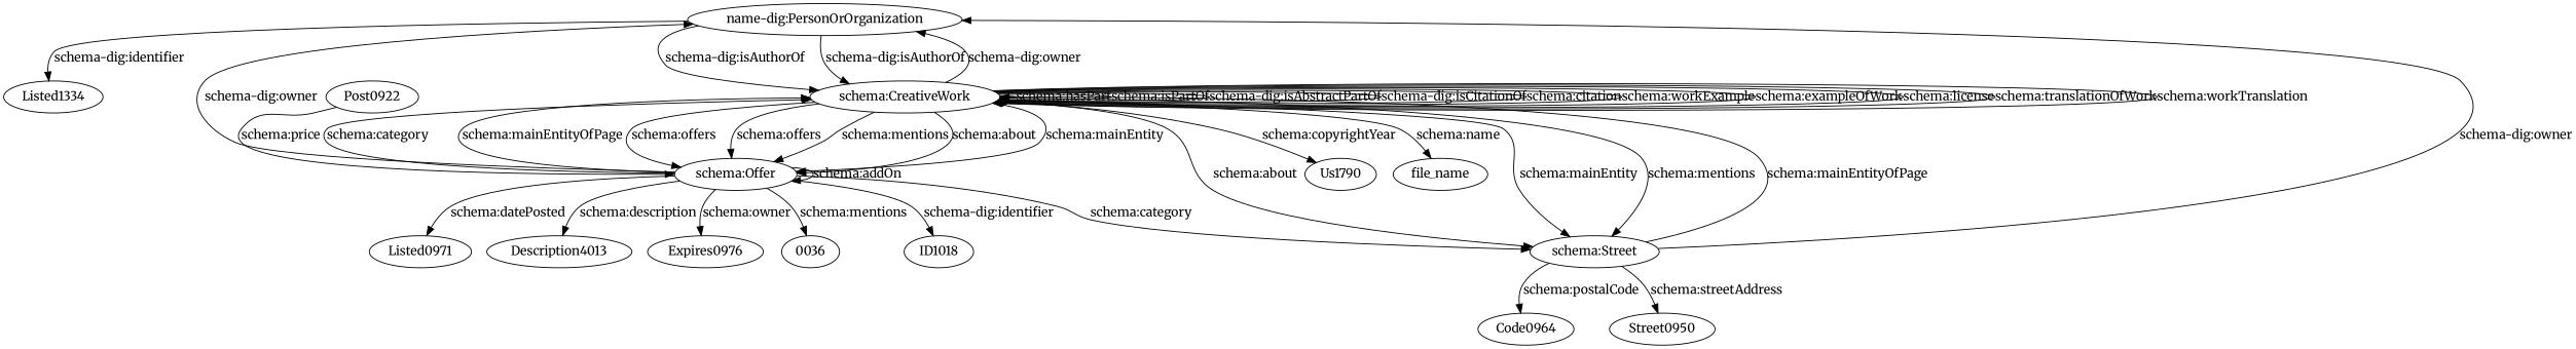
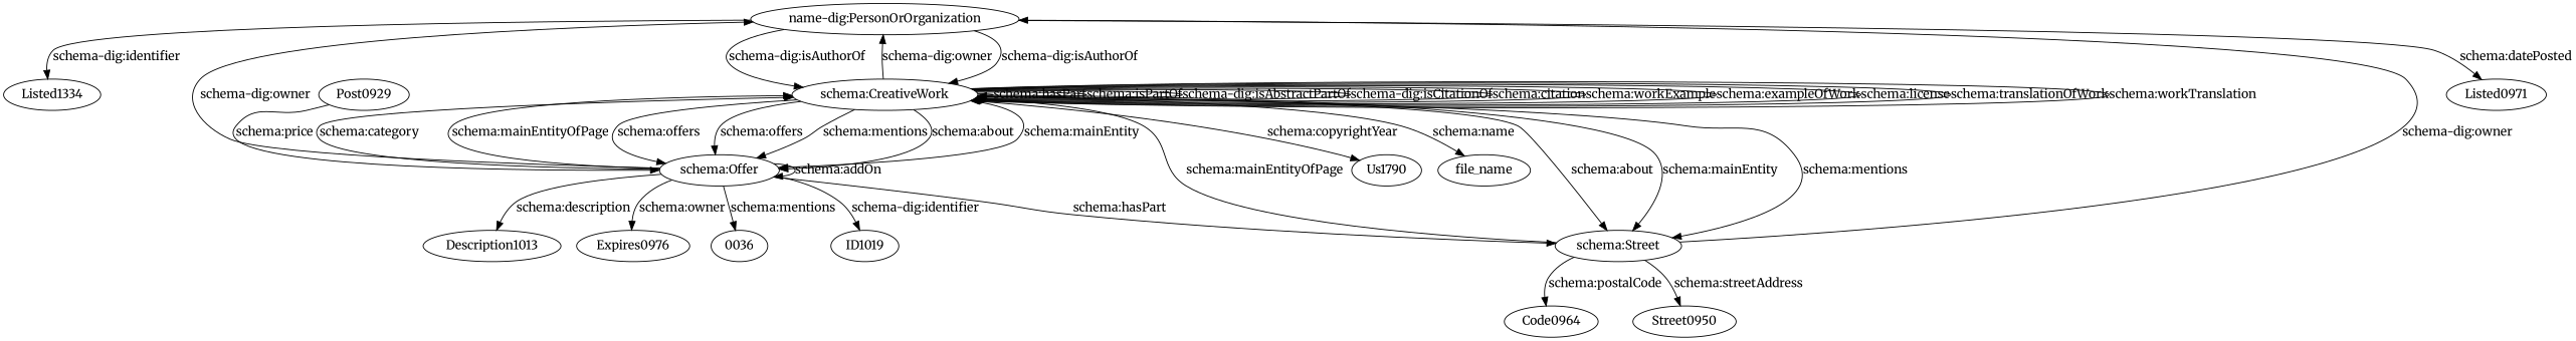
  digraph {
    fontname=Merriweather
    node [fontname=Merriweather type=attribute_name]
    edge [fontname=Merriweather type=inherited weight=4]
    n1 [label=Listed1334]
    n2 [label="name-dig:PersonOrOrganization" type=class_uri]
    n3 [label="schema:CreativeWork" type=class_uri]
    n4 [label=Us1790]
    n5 [label=file_name]
    n6 [label="schema:Offer" type=class_uri]
    n7 [label="schema:Street" type=class_uri]
-   n8 [label=ID1018]
+   n8 [label=ID1019]
    n9 [label=Listed0971]
-   n10 [label=Description4013]
+   n10 [label=Description1013]
    n11 [label=Expires0976]
    n12 [label=0036]
    n13 [label=Code0964]
    n14 [label=Street0950]
-   n15 [label=Post0922]
+   n15 [label=Post0929]
    n2 -> n1 [label="schema-dig:identifier" type=st_property_uri weight=""]
    n2 -> n3 [label="schema-dig:isAuthorOf" type=direct_property_uri weight=1]
    n2 -> n3 [label="schema-dig:isAuthorOf"]
    n3 -> n2 [label="schema-dig:owner"]
    n3 -> n3 [label="schema:hasPart" type=direct_property_uri weight=1]
    n3 -> n3 [label="schema:isPartOf" type=direct_property_uri weight=1]
    n3 -> n3 [label="schema-dig:isAbstractPartOf" type=direct_property_uri weight=1]
    n3 -> n3 [label="schema-dig:isCitationOf" type=direct_property_uri weight=1]
    n3 -> n3 [label="schema:citation" type=direct_property_uri weight=1]
    n3 -> n3 [label="schema:workExample" type=direct_property_uri weight=1]
    n3 -> n3 [label="schema:exampleOfWork" type=direct_property_uri weight=1]
    n3 -> n3 [label="schema:license" type=direct_property_uri weight=1]
    n3 -> n3 [label="schema:translationOfWork" type=direct_property_uri weight=1]
    n3 -> n3 [label="schema:workTranslation" type=direct_property_uri weight=1]
    n3 -> n4 [label="schema:copyrightYear" type=st_property_uri weight=""]
    n3 -> n5 [label="schema:name" type=st_property_uri weight=""]
    n3 -> n6 [label="schema:offers" type=direct_property_uri weight=1]
    n3 -> n6 [label="schema:offers"]
    n3 -> n6 [label="schema:mentions"]
    n3 -> n6 [label="schema:about"]
    n3 -> n6 [label="schema:mainEntity"]
    n3 -> n7 [label="schema:mentions"]
    n3 -> n7 [label="schema:about"]
    n3 -> n7 [label="schema:mainEntity"]
    n6 -> n2 [label="schema-dig:owner"]
    n6 -> n3 [label="schema:category"]
    n6 -> n3 [label="schema:mainEntityOfPage"]
    n6 -> n6 [label="schema:addOn" type=direct_property_uri weight=1]
-   n6 -> n7 [label="schema:category"]
+   n6 -> n7 [label="schema:hasPart"]
    n6 -> n8 [label="schema-dig:identifier" type=st_property_uri weight=""]
-   n6 -> n9 [label="schema:datePosted" type=st_property_uri weight=""]
+   n2 -> n9 [label="schema:datePosted" type=st_property_uri weight=""]
    n6 -> n10 [label="schema:description" type=st_property_uri weight=""]
    n6 -> n11 [label="schema:owner" type=st_property_uri weight=""]
    n6 -> n12 [label="schema:mentions" type=st_property_uri weight=""]
    n7 -> n2 [label="schema-dig:owner"]
    n7 -> n3 [label="schema:mainEntityOfPage"]
    n7 -> n13 [label="schema:postalCode" type=st_property_uri weight=""]
    n7 -> n14 [label="schema:streetAddress" type=st_property_uri weight=""]
    n15 -> n6 [label="schema:price" type=st_property_uri weight=""]
  }
